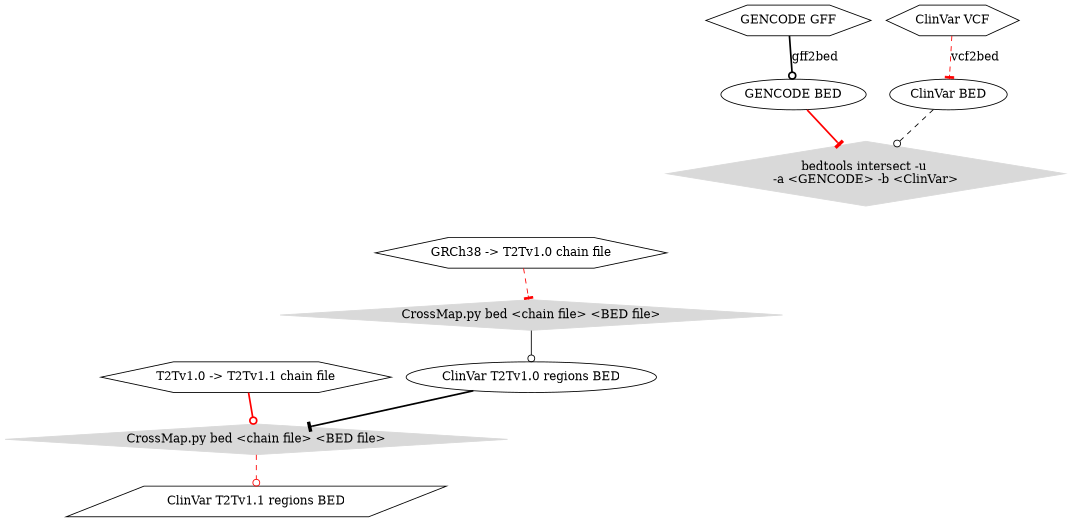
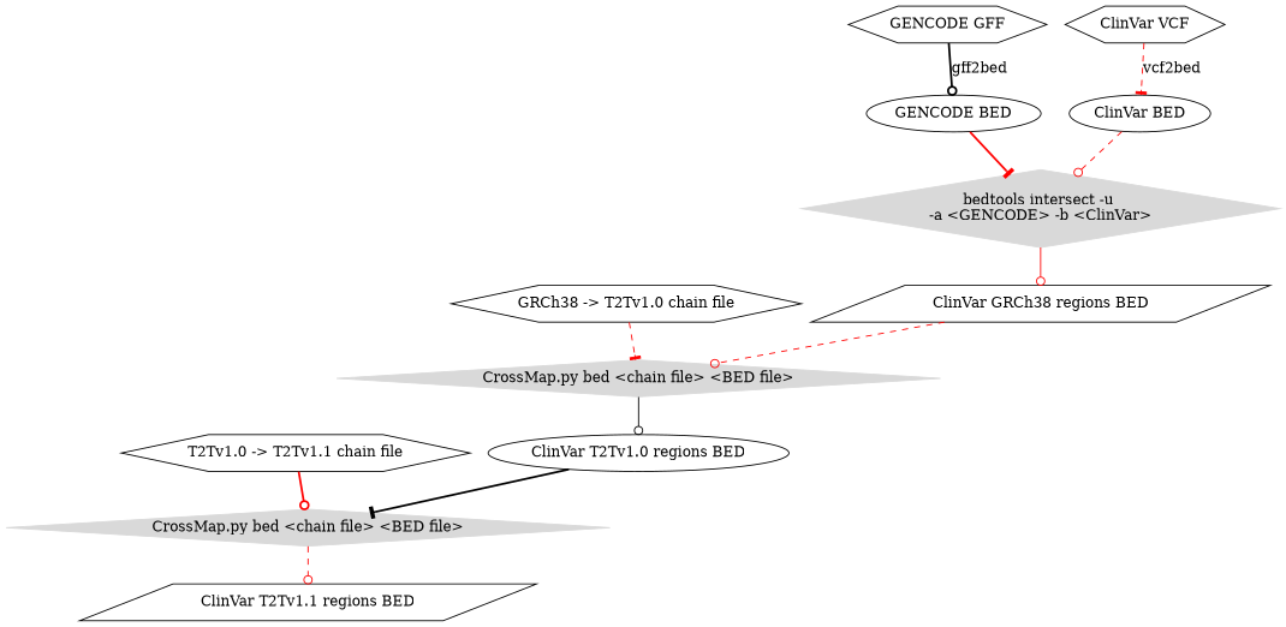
  digraph {
    node [shape=hexagon]
    edge [arrowhead=odot color=red style=dashed]
    "ClinVar BED" [shape=""]
    "ClinVar VCF"
    n3 [color=gray85 label="bedtools intersect -u \n-a <GENCODE> -b <ClinVar>" shape=diamond style=filled]
    n4 [color=gray85 label="CrossMap.py bed <chain file> <BED file>" shape=diamond style=filled]
    "GRCh38 -> T2Tv1.0 chain file"
    "ClinVar T2Tv1.0 regions BED" [shape=""]
    n7 [color=gray85 label="CrossMap.py bed <chain file> <BED file>" shape=diamond style=filled]
    "T2Tv1.0 -> T2Tv1.1 chain file"
    "ClinVar T2Tv1.1 regions BED" [shape=parallelogram]
    "GENCODE BED" [shape=""]
    "GENCODE GFF"
-   "ClinVar BED" -> n3 [color=black]
+   "ClinVar GRCh38 regions BED" [shape=parallelogram]
+   "ClinVar BED" -> n3
    "ClinVar VCF" -> "ClinVar BED" [arrowhead=tee label=vcf2bed]
+   n3 -> "ClinVar GRCh38 regions BED" [style=solid]
    n4 -> "ClinVar T2Tv1.0 regions BED" [color=black style=solid]
    "GRCh38 -> T2Tv1.0 chain file" -> n4 [arrowhead=tee]
    "ClinVar T2Tv1.0 regions BED" -> n7 [arrowhead=tee color=black style=bold]
    n7 -> "ClinVar T2Tv1.1 regions BED"
    "T2Tv1.0 -> T2Tv1.1 chain file" -> n7 [style=bold]
    "GENCODE BED" -> n3 [arrowhead=tee style=bold]
    "GENCODE GFF" -> "GENCODE BED" [color=black label=gff2bed style=bold]
+   "ClinVar GRCh38 regions BED" -> n4
  }
